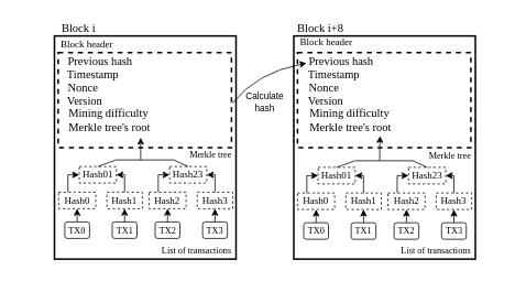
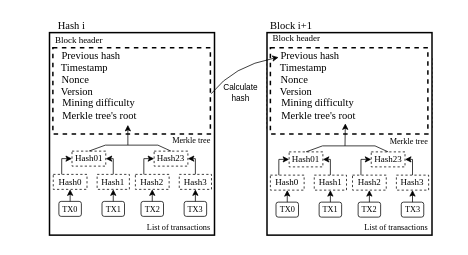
  <mxCell id="0" />
  <mxCell id="1" parent="0" />
- <mxCell id="2" value="Block i" style="text;html=1;strokeColor=none;fillColor=none;align=center;verticalAlign=middle;whiteSpace=wrap;rounded=0;fontSize=14;fontFamily=Times New Roman;" parent="1" vertex="1"><mxGeometry x="20" y="20" width="150" height="30" as="geometry" /></mxCell>
- <mxCell id="3" value="Block i+8" style="text;html=1;strokeColor=none;fillColor=none;align=center;verticalAlign=middle;whiteSpace=wrap;rounded=0;fontSize=14;fontFamily=Times New Roman;" parent="1" vertex="1"><mxGeometry x="313" y="20" width="150" height="30" as="geometry" /></mxCell>
+ <mxCell id="2" value="Hash i" style="text;html=1;strokeColor=none;fillColor=none;align=center;verticalAlign=middle;whiteSpace=wrap;rounded=0;fontSize=14;fontFamily=Times New Roman;" parent="1" vertex="1"><mxGeometry x="20" y="20" width="150" height="30" as="geometry" /></mxCell>
+ <mxCell id="3" value="Block i+1" style="text;html=1;strokeColor=none;fillColor=none;align=center;verticalAlign=middle;whiteSpace=wrap;rounded=0;fontSize=14;fontFamily=Times New Roman;" parent="1" vertex="1"><mxGeometry x="313" y="20" width="150" height="30" as="geometry" /></mxCell>
  <mxCell id="4" value="" style="group;fontFamily=Times New Roman;" parent="1" vertex="1" connectable="0"><mxGeometry x="30" y="53" width="285.5" height="264" as="geometry" /></mxCell>
  <mxCell id="5" value="" style="rounded=0;whiteSpace=wrap;html=1;fontSize=14;fontColor=default;fillColor=none;dashed=1;fontFamily=Times New Roman;" parent="4" vertex="1"><mxGeometry x="35.5" y="22" width="220" height="98" as="geometry" /></mxCell>
  <mxCell id="6" value="" style="rounded=0;whiteSpace=wrap;html=1;strokeWidth=2;fontFamily=Times New Roman;" parent="4" vertex="1"><mxGeometry x="35.5" y="-10" width="220" height="270" as="geometry" /></mxCell>
  <mxCell id="7" value="" style="rounded=0;whiteSpace=wrap;html=1;fontSize=11;fontColor=default;strokeColor=default;fillColor=none;dashed=1;strokeWidth=2;fontFamily=Times New Roman;" parent="4" vertex="1"><mxGeometry x="40" y="10" width="210" height="115" as="geometry" /></mxCell>
  <mxCell id="8" value="" style="group" vertex="1" connectable="0" parent="4"><mxGeometry x="49" y="6" width="137" height="104" as="geometry" /></mxCell>
  <mxCell id="9" value="Previous hash" style="text;html=1;strokeColor=none;fillColor=none;align=left;verticalAlign=middle;whiteSpace=wrap;rounded=0;fontSize=14;fontFamily=Times New Roman;" vertex="1" parent="8"><mxGeometry x="0.5" width="96.5" height="30" as="geometry" /></mxCell>
  <mxCell id="10" value="" style="group" vertex="1" connectable="0" parent="8"><mxGeometry y="17" width="137" height="87" as="geometry" /></mxCell>
  <mxCell id="11" value="Nonce" style="text;html=1;strokeColor=none;fillColor=none;align=left;verticalAlign=middle;whiteSpace=wrap;rounded=0;fontSize=14;fontFamily=Times New Roman;" vertex="1" parent="10"><mxGeometry x="1" y="16" width="130" height="30" as="geometry" /></mxCell>
  <mxCell id="12" value="Mining difficulty" style="text;html=1;strokeColor=none;fillColor=none;align=left;verticalAlign=middle;whiteSpace=wrap;rounded=0;fontSize=14;fontFamily=Times New Roman;" vertex="1" parent="10"><mxGeometry x="2" y="46" width="130" height="30" as="geometry" /></mxCell>
  <mxCell id="13" value="Version" style="text;html=1;strokeColor=none;fillColor=none;align=left;verticalAlign=middle;whiteSpace=wrap;rounded=0;fontSize=14;fontFamily=Times New Roman;" vertex="1" parent="10"><mxGeometry y="31" width="130" height="30" as="geometry" /></mxCell>
  <mxCell id="14" value="Merkle tree's root" style="text;html=1;strokeColor=none;fillColor=none;align=left;verticalAlign=middle;whiteSpace=wrap;rounded=0;fontSize=14;fontFamily=Times New Roman;" vertex="1" parent="10"><mxGeometry x="2" y="69" width="135" height="18" as="geometry" /></mxCell>
  <mxCell id="15" value="Timestamp" style="text;html=1;strokeColor=none;fillColor=none;align=left;verticalAlign=middle;whiteSpace=wrap;rounded=0;fontSize=14;fontFamily=Times New Roman;" vertex="1" parent="10"><mxGeometry width="96.5" height="30" as="geometry" /></mxCell>
  <mxCell id="16" value="" style="group" vertex="1" connectable="0" parent="4"><mxGeometry x="40.5" y="119" width="242" height="145" as="geometry" /></mxCell>
  <mxCell id="17" value="" style="group;flipH=0;fontFamily=Times New Roman;" parent="16" vertex="1" connectable="0"><mxGeometry y="29" width="101.5" height="87" as="geometry" /></mxCell>
  <mxCell id="18" value="Hash01" style="rounded=0;whiteSpace=wrap;html=1;dashed=1;fontSize=12;fontColor=default;fillColor=none;fontFamily=Times New Roman;" parent="17" vertex="1"><mxGeometry x="25" width="45" height="20" as="geometry" /></mxCell>
  <mxCell id="19" style="edgeStyle=orthogonalEdgeStyle;rounded=0;orthogonalLoop=1;jettySize=auto;html=1;exitX=0.25;exitY=0;exitDx=0;exitDy=0;entryX=0;entryY=0.5;entryDx=0;entryDy=0;fontSize=11;fontColor=default;fontFamily=Times New Roman;" parent="17" source="20" target="18" edge="1"><mxGeometry relative="1" as="geometry"><Array as="points"><mxPoint x="11" y="10" /></Array></mxGeometry></mxCell>
  <mxCell id="20" value="Hash0" style="rounded=0;whiteSpace=wrap;html=1;dashed=1;fontSize=12;fontColor=default;fillColor=none;fontFamily=Times New Roman;" parent="17" vertex="1"><mxGeometry y="31" width="45" height="20" as="geometry" /></mxCell>
  <mxCell id="21" style="edgeStyle=orthogonalEdgeStyle;rounded=0;orthogonalLoop=1;jettySize=auto;html=1;exitX=0.5;exitY=0;exitDx=0;exitDy=0;fontSize=11;fontColor=default;entryX=1;entryY=0.5;entryDx=0;entryDy=0;fontFamily=Times New Roman;" parent="17" source="22" target="18" edge="1"><mxGeometry relative="1" as="geometry"><Array as="points"><mxPoint x="80" y="10" /></Array></mxGeometry></mxCell>
  <mxCell id="22" value="Hash1" style="rounded=0;whiteSpace=wrap;html=1;dashed=1;fontSize=12;fontColor=default;fillColor=none;fontFamily=Times New Roman;" parent="17" vertex="1"><mxGeometry x="58.5" y="31" width="43" height="20" as="geometry" /></mxCell>
  <mxCell id="23" style="edgeStyle=orthogonalEdgeStyle;rounded=0;orthogonalLoop=1;jettySize=auto;html=1;exitX=0.5;exitY=0;exitDx=0;exitDy=0;entryX=0.5;entryY=1;entryDx=0;entryDy=0;fontSize=11;fontColor=default;fontFamily=Times New Roman;" parent="17" source="24" target="20" edge="1"><mxGeometry relative="1" as="geometry" /></mxCell>
  <mxCell id="24" value="&lt;font style=&quot;font-size: 11px;&quot;&gt;TX0&lt;/font&gt;" style="rounded=1;whiteSpace=wrap;html=1;fontSize=12;fontColor=default;fillColor=none;fontFamily=Times New Roman;" parent="17" vertex="1"><mxGeometry x="7.5" y="67" width="30" height="20" as="geometry" /></mxCell>
  <mxCell id="25" style="edgeStyle=orthogonalEdgeStyle;rounded=0;orthogonalLoop=1;jettySize=auto;html=1;exitX=0.5;exitY=0;exitDx=0;exitDy=0;entryX=0.5;entryY=1;entryDx=0;entryDy=0;fontSize=11;fontColor=default;fontFamily=Times New Roman;" parent="17" source="26" target="22" edge="1"><mxGeometry relative="1" as="geometry" /></mxCell>
  <mxCell id="26" value="&lt;font style=&quot;font-size: 11px;&quot;&gt;TX1&lt;/font&gt;" style="rounded=1;whiteSpace=wrap;html=1;fontSize=12;fontColor=default;fillColor=none;fontFamily=Times New Roman;" parent="17" vertex="1"><mxGeometry x="65" y="67" width="30" height="20" as="geometry" /></mxCell>
  <mxCell id="27" value="" style="group;flipH=0;fontFamily=Times New Roman;" parent="16" vertex="1" connectable="0"><mxGeometry x="109.5" y="29" width="101.5" height="87" as="geometry" /></mxCell>
  <mxCell id="28" value="Hash23" style="rounded=0;whiteSpace=wrap;html=1;dashed=1;fontSize=12;fontColor=default;fillColor=none;fontFamily=Times New Roman;" parent="27" vertex="1"><mxGeometry x="25" width="45" height="20" as="geometry" /></mxCell>
  <mxCell id="29" style="edgeStyle=orthogonalEdgeStyle;rounded=0;orthogonalLoop=1;jettySize=auto;html=1;exitX=0.25;exitY=0;exitDx=0;exitDy=0;entryX=0;entryY=0.5;entryDx=0;entryDy=0;fontSize=11;fontColor=default;fontFamily=Times New Roman;" parent="27" source="30" target="28" edge="1"><mxGeometry relative="1" as="geometry"><Array as="points"><mxPoint x="11" y="10" /></Array></mxGeometry></mxCell>
  <mxCell id="30" value="Hash2" style="rounded=0;whiteSpace=wrap;html=1;dashed=1;fontSize=12;fontColor=default;fillColor=none;fontFamily=Times New Roman;" parent="27" vertex="1"><mxGeometry y="31" width="45" height="20" as="geometry" /></mxCell>
  <mxCell id="31" style="edgeStyle=orthogonalEdgeStyle;rounded=0;orthogonalLoop=1;jettySize=auto;html=1;exitX=0.5;exitY=0;exitDx=0;exitDy=0;fontSize=11;fontColor=default;entryX=1;entryY=0.5;entryDx=0;entryDy=0;fontFamily=Times New Roman;" parent="27" source="32" target="28" edge="1"><mxGeometry relative="1" as="geometry"><Array as="points"><mxPoint x="80" y="10" /></Array></mxGeometry></mxCell>
  <mxCell id="32" value="Hash3" style="rounded=0;whiteSpace=wrap;html=1;dashed=1;fontSize=12;fontColor=default;fillColor=none;fontFamily=Times New Roman;" parent="27" vertex="1"><mxGeometry x="58.5" y="31" width="43" height="20" as="geometry" /></mxCell>
  <mxCell id="33" style="edgeStyle=orthogonalEdgeStyle;rounded=0;orthogonalLoop=1;jettySize=auto;html=1;exitX=0.5;exitY=0;exitDx=0;exitDy=0;entryX=0.5;entryY=1;entryDx=0;entryDy=0;fontSize=11;fontColor=default;fontFamily=Times New Roman;" parent="27" source="34" target="30" edge="1"><mxGeometry relative="1" as="geometry" /></mxCell>
  <mxCell id="34" value="&lt;font style=&quot;font-size: 11px;&quot;&gt;TX2&lt;/font&gt;" style="rounded=1;whiteSpace=wrap;html=1;fontSize=12;fontColor=default;fillColor=none;fontFamily=Times New Roman;" parent="27" vertex="1"><mxGeometry x="7.5" y="67" width="30" height="20" as="geometry" /></mxCell>
  <mxCell id="35" style="edgeStyle=orthogonalEdgeStyle;rounded=0;orthogonalLoop=1;jettySize=auto;html=1;exitX=0.5;exitY=0;exitDx=0;exitDy=0;entryX=0.5;entryY=1;entryDx=0;entryDy=0;fontSize=11;fontColor=default;fontFamily=Times New Roman;" parent="27" source="36" target="32" edge="1"><mxGeometry relative="1" as="geometry" /></mxCell>
  <mxCell id="36" value="&lt;font style=&quot;font-size: 11px;&quot;&gt;TX3&lt;/font&gt;" style="rounded=1;whiteSpace=wrap;html=1;fontSize=12;fontColor=default;fillColor=none;fontFamily=Times New Roman;" parent="27" vertex="1"><mxGeometry x="65" y="67" width="30" height="20" as="geometry" /></mxCell>
  <mxCell id="37" value="List of transactions" style="text;html=1;strokeColor=none;fillColor=none;align=center;verticalAlign=middle;whiteSpace=wrap;rounded=0;dashed=1;fontSize=11;fontColor=default;fontFamily=Times New Roman;" parent="16" vertex="1"><mxGeometry x="109.5" y="115" width="115.5" height="30" as="geometry" /></mxCell>
  <mxCell id="38" value="" style="endArrow=classic;html=1;rounded=0;fontSize=11;fontColor=default;exitX=0.5;exitY=0;exitDx=0;exitDy=0;fontFamily=Times New Roman;entryX=0.659;entryY=1.167;entryDx=0;entryDy=0;entryPerimeter=0;" parent="16" source="28" edge="1" target="14"><mxGeometry width="50" height="50" relative="1" as="geometry"><mxPoint x="157" y="12" as="sourcePoint" /><mxPoint x="99.5" y="1" as="targetPoint" /><Array as="points"><mxPoint x="139.5" y="21" /><mxPoint x="99.5" y="21" /></Array></mxGeometry></mxCell>
  <mxCell id="39" value="" style="endArrow=none;html=1;rounded=0;fontSize=11;fontColor=default;exitX=0.5;exitY=0;exitDx=0;exitDy=0;fontFamily=Times New Roman;" parent="16" source="18" edge="1"><mxGeometry width="50" height="50" relative="1" as="geometry"><mxPoint x="85" y="68" as="sourcePoint" /><mxPoint x="99.5" y="21" as="targetPoint" /><Array as="points"><mxPoint x="69.5" y="21" /></Array></mxGeometry></mxCell>
  <mxCell id="40" value="Merkle tree" style="text;html=1;strokeColor=none;fillColor=none;align=center;verticalAlign=middle;whiteSpace=wrap;rounded=0;dashed=1;fontSize=11;fontColor=default;fontFamily=Times New Roman;" parent="16" vertex="1"><mxGeometry x="126.5" width="115.5" height="30" as="geometry" /></mxCell>
  <mxCell id="41" value="" style="rounded=0;whiteSpace=wrap;html=1;fontSize=14;fontColor=default;fillColor=none;dashed=1;fontFamily=Times New Roman;" parent="1" vertex="1"><mxGeometry x="355.5" y="75" width="220" height="98" as="geometry" /></mxCell>
  <mxCell id="42" value="" style="rounded=0;whiteSpace=wrap;html=1;strokeWidth=2;fontFamily=Times New Roman;" parent="1" vertex="1"><mxGeometry x="355.5" y="43" width="220" height="270" as="geometry" /></mxCell>
  <mxCell id="43" value="&lt;font style=&quot;font-size: 12px;&quot;&gt;Block header&lt;/font&gt;" style="text;html=1;strokeColor=none;fillColor=none;align=center;verticalAlign=middle;whiteSpace=wrap;rounded=0;fontSize=14;fontFamily=Times New Roman;" parent="1" vertex="1"><mxGeometry x="320" y="36" width="150" height="30" as="geometry" /></mxCell>
  <mxCell id="44" value="" style="rounded=0;whiteSpace=wrap;html=1;fontSize=11;fontColor=default;strokeColor=default;fillColor=none;dashed=1;strokeWidth=2;fontFamily=Times New Roman;" parent="1" vertex="1"><mxGeometry x="360" y="63" width="210" height="115" as="geometry" /></mxCell>
  <mxCell id="45" value="&lt;font style=&quot;font-size: 12px;&quot;&gt;Block header&lt;/font&gt;" style="text;html=1;strokeColor=none;fillColor=none;align=center;verticalAlign=middle;whiteSpace=wrap;rounded=0;fontSize=14;fontFamily=Times New Roman;" parent="1" vertex="1"><mxGeometry x="30" y="38" width="150" height="30" as="geometry" /></mxCell>
  <mxCell id="46" value="" style="group" vertex="1" connectable="0" parent="1"><mxGeometry x="371" y="59" width="137" height="104" as="geometry" /></mxCell>
  <mxCell id="47" value="Previous hash" style="text;html=1;strokeColor=none;fillColor=none;align=left;verticalAlign=middle;whiteSpace=wrap;rounded=0;fontSize=14;fontFamily=Times New Roman;" parent="46" vertex="1"><mxGeometry x="0.5" width="96.5" height="30" as="geometry" /></mxCell>
  <mxCell id="48" value="" style="group" vertex="1" connectable="0" parent="46"><mxGeometry y="17" width="137" height="87" as="geometry" /></mxCell>
  <mxCell id="49" value="Nonce" style="text;html=1;strokeColor=none;fillColor=none;align=left;verticalAlign=middle;whiteSpace=wrap;rounded=0;fontSize=14;fontFamily=Times New Roman;" parent="48" vertex="1"><mxGeometry x="1" y="16" width="130" height="30" as="geometry" /></mxCell>
  <mxCell id="50" value="Mining difficulty" style="text;html=1;strokeColor=none;fillColor=none;align=left;verticalAlign=middle;whiteSpace=wrap;rounded=0;fontSize=14;fontFamily=Times New Roman;" parent="48" vertex="1"><mxGeometry x="2" y="46" width="130" height="30" as="geometry" /></mxCell>
  <mxCell id="51" value="Version" style="text;html=1;strokeColor=none;fillColor=none;align=left;verticalAlign=middle;whiteSpace=wrap;rounded=0;fontSize=14;fontFamily=Times New Roman;" parent="48" vertex="1"><mxGeometry y="31" width="130" height="30" as="geometry" /></mxCell>
  <mxCell id="52" value="Merkle tree's root" style="text;html=1;strokeColor=none;fillColor=none;align=left;verticalAlign=middle;whiteSpace=wrap;rounded=0;fontSize=14;fontFamily=Times New Roman;" parent="48" vertex="1"><mxGeometry x="2" y="69" width="135" height="18" as="geometry" /></mxCell>
  <mxCell id="53" value="Timestamp" style="text;html=1;strokeColor=none;fillColor=none;align=left;verticalAlign=middle;whiteSpace=wrap;rounded=0;fontSize=14;fontFamily=Times New Roman;" parent="48" vertex="1"><mxGeometry width="96.5" height="30" as="geometry" /></mxCell>
  <mxCell id="54" value="Calculate &lt;br&gt;hash" style="curved=1;endArrow=classic;html=1;rounded=0;fontSize=11;fontColor=default;exitX=1;exitY=0.5;exitDx=0;exitDy=0;entryX=0;entryY=0;entryDx=0;entryDy=0;" parent="1" target="53" edge="1"><mxGeometry x="-0.532" y="-30" width="50" height="50" relative="1" as="geometry"><mxPoint x="281" y="124.5" as="sourcePoint" /><mxPoint x="372" y="80" as="targetPoint" /><Array as="points"><mxPoint x="311" y="87" /></Array><mxPoint x="-1" as="offset" /></mxGeometry></mxCell>
  <mxCell id="55" value="" style="group;flipH=0;fontFamily=Times New Roman;" vertex="1" connectable="0" parent="1"><mxGeometry x="360" y="202" width="101.5" height="87" as="geometry" /></mxCell>
  <mxCell id="56" value="Hash01" style="rounded=0;whiteSpace=wrap;html=1;dashed=1;fontSize=12;fontColor=default;fillColor=none;fontFamily=Times New Roman;" vertex="1" parent="55"><mxGeometry x="25" width="45" height="20" as="geometry" /></mxCell>
  <mxCell id="57" style="edgeStyle=orthogonalEdgeStyle;rounded=0;orthogonalLoop=1;jettySize=auto;html=1;exitX=0.25;exitY=0;exitDx=0;exitDy=0;entryX=0;entryY=0.5;entryDx=0;entryDy=0;fontSize=11;fontColor=default;fontFamily=Times New Roman;" edge="1" parent="55" source="58" target="56"><mxGeometry relative="1" as="geometry"><Array as="points"><mxPoint x="11" y="10" /></Array></mxGeometry></mxCell>
  <mxCell id="58" value="Hash0" style="rounded=0;whiteSpace=wrap;html=1;dashed=1;fontSize=12;fontColor=default;fillColor=none;fontFamily=Times New Roman;" vertex="1" parent="55"><mxGeometry y="31" width="45" height="20" as="geometry" /></mxCell>
  <mxCell id="59" style="edgeStyle=orthogonalEdgeStyle;rounded=0;orthogonalLoop=1;jettySize=auto;html=1;exitX=0.5;exitY=0;exitDx=0;exitDy=0;fontSize=11;fontColor=default;entryX=1;entryY=0.5;entryDx=0;entryDy=0;fontFamily=Times New Roman;" edge="1" parent="55" source="60" target="56"><mxGeometry relative="1" as="geometry"><Array as="points"><mxPoint x="80" y="10" /></Array></mxGeometry></mxCell>
  <mxCell id="60" value="Hash1" style="rounded=0;whiteSpace=wrap;html=1;dashed=1;fontSize=12;fontColor=default;fillColor=none;fontFamily=Times New Roman;" vertex="1" parent="55"><mxGeometry x="58.5" y="31" width="43" height="20" as="geometry" /></mxCell>
  <mxCell id="61" style="edgeStyle=orthogonalEdgeStyle;rounded=0;orthogonalLoop=1;jettySize=auto;html=1;exitX=0.5;exitY=0;exitDx=0;exitDy=0;entryX=0.5;entryY=1;entryDx=0;entryDy=0;fontSize=11;fontColor=default;fontFamily=Times New Roman;" edge="1" parent="55" source="62" target="58"><mxGeometry relative="1" as="geometry" /></mxCell>
  <mxCell id="62" value="&lt;font style=&quot;font-size: 11px;&quot;&gt;TX0&lt;/font&gt;" style="rounded=1;whiteSpace=wrap;html=1;fontSize=12;fontColor=default;fillColor=none;fontFamily=Times New Roman;" vertex="1" parent="55"><mxGeometry x="7.5" y="67" width="30" height="20" as="geometry" /></mxCell>
  <mxCell id="63" style="edgeStyle=orthogonalEdgeStyle;rounded=0;orthogonalLoop=1;jettySize=auto;html=1;exitX=0.5;exitY=0;exitDx=0;exitDy=0;entryX=0.5;entryY=1;entryDx=0;entryDy=0;fontSize=11;fontColor=default;fontFamily=Times New Roman;" edge="1" parent="55" source="64" target="60"><mxGeometry relative="1" as="geometry" /></mxCell>
  <mxCell id="64" value="&lt;font style=&quot;font-size: 11px;&quot;&gt;TX1&lt;/font&gt;" style="rounded=1;whiteSpace=wrap;html=1;fontSize=12;fontColor=default;fillColor=none;fontFamily=Times New Roman;" vertex="1" parent="55"><mxGeometry x="65" y="67" width="30" height="20" as="geometry" /></mxCell>
  <mxCell id="65" value="" style="group;flipH=0;fontFamily=Times New Roman;" vertex="1" connectable="0" parent="1"><mxGeometry x="469.5" y="202" width="101.5" height="87" as="geometry" /></mxCell>
  <mxCell id="66" value="Hash23" style="rounded=0;whiteSpace=wrap;html=1;dashed=1;fontSize=12;fontColor=default;fillColor=none;fontFamily=Times New Roman;" vertex="1" parent="65"><mxGeometry x="25" width="45" height="20" as="geometry" /></mxCell>
  <mxCell id="67" style="edgeStyle=orthogonalEdgeStyle;rounded=0;orthogonalLoop=1;jettySize=auto;html=1;exitX=0.25;exitY=0;exitDx=0;exitDy=0;entryX=0;entryY=0.5;entryDx=0;entryDy=0;fontSize=11;fontColor=default;fontFamily=Times New Roman;" edge="1" parent="65" source="68" target="66"><mxGeometry relative="1" as="geometry"><Array as="points"><mxPoint x="11" y="10" /></Array></mxGeometry></mxCell>
  <mxCell id="68" value="Hash2" style="rounded=0;whiteSpace=wrap;html=1;dashed=1;fontSize=12;fontColor=default;fillColor=none;fontFamily=Times New Roman;" vertex="1" parent="65"><mxGeometry y="31" width="45" height="20" as="geometry" /></mxCell>
  <mxCell id="69" style="edgeStyle=orthogonalEdgeStyle;rounded=0;orthogonalLoop=1;jettySize=auto;html=1;exitX=0.5;exitY=0;exitDx=0;exitDy=0;fontSize=11;fontColor=default;entryX=1;entryY=0.5;entryDx=0;entryDy=0;fontFamily=Times New Roman;" edge="1" parent="65" source="70" target="66"><mxGeometry relative="1" as="geometry"><Array as="points"><mxPoint x="80" y="10" /></Array></mxGeometry></mxCell>
  <mxCell id="70" value="Hash3" style="rounded=0;whiteSpace=wrap;html=1;dashed=1;fontSize=12;fontColor=default;fillColor=none;fontFamily=Times New Roman;" vertex="1" parent="65"><mxGeometry x="58.5" y="31" width="43" height="20" as="geometry" /></mxCell>
  <mxCell id="71" style="edgeStyle=orthogonalEdgeStyle;rounded=0;orthogonalLoop=1;jettySize=auto;html=1;exitX=0.5;exitY=0;exitDx=0;exitDy=0;entryX=0.5;entryY=1;entryDx=0;entryDy=0;fontSize=11;fontColor=default;fontFamily=Times New Roman;" edge="1" parent="65" source="72" target="68"><mxGeometry relative="1" as="geometry" /></mxCell>
  <mxCell id="72" value="&lt;font style=&quot;font-size: 11px;&quot;&gt;TX2&lt;/font&gt;" style="rounded=1;whiteSpace=wrap;html=1;fontSize=12;fontColor=default;fillColor=none;fontFamily=Times New Roman;" vertex="1" parent="65"><mxGeometry x="7.5" y="67" width="30" height="20" as="geometry" /></mxCell>
  <mxCell id="73" style="edgeStyle=orthogonalEdgeStyle;rounded=0;orthogonalLoop=1;jettySize=auto;html=1;exitX=0.5;exitY=0;exitDx=0;exitDy=0;entryX=0.5;entryY=1;entryDx=0;entryDy=0;fontSize=11;fontColor=default;fontFamily=Times New Roman;" edge="1" parent="65" source="74" target="70"><mxGeometry relative="1" as="geometry" /></mxCell>
  <mxCell id="74" value="&lt;font style=&quot;font-size: 11px;&quot;&gt;TX3&lt;/font&gt;" style="rounded=1;whiteSpace=wrap;html=1;fontSize=12;fontColor=default;fillColor=none;fontFamily=Times New Roman;" vertex="1" parent="65"><mxGeometry x="65" y="67" width="30" height="20" as="geometry" /></mxCell>
  <mxCell id="75" value="List of transactions" style="text;html=1;strokeColor=none;fillColor=none;align=center;verticalAlign=middle;whiteSpace=wrap;rounded=0;dashed=1;fontSize=11;fontColor=default;fontFamily=Times New Roman;" vertex="1" parent="1"><mxGeometry x="469.5" y="288" width="115.5" height="30" as="geometry" /></mxCell>
  <mxCell id="76" value="" style="endArrow=classic;html=1;rounded=0;fontSize=11;fontColor=default;exitX=0.5;exitY=0;exitDx=0;exitDy=0;fontFamily=Times New Roman;entryX=0.644;entryY=1.056;entryDx=0;entryDy=0;entryPerimeter=0;" edge="1" parent="1" source="66" target="52"><mxGeometry width="50" height="50" relative="1" as="geometry"><mxPoint x="517" y="185" as="sourcePoint" /><mxPoint x="459.5" y="174" as="targetPoint" /><Array as="points"><mxPoint x="499.5" y="194" /><mxPoint x="459.5" y="194" /></Array></mxGeometry></mxCell>
  <mxCell id="77" value="" style="endArrow=none;html=1;rounded=0;fontSize=11;fontColor=default;exitX=0.5;exitY=0;exitDx=0;exitDy=0;fontFamily=Times New Roman;" edge="1" parent="1" source="56"><mxGeometry width="50" height="50" relative="1" as="geometry"><mxPoint x="445" y="241" as="sourcePoint" /><mxPoint x="459.5" y="194" as="targetPoint" /><Array as="points"><mxPoint x="429.5" y="194" /></Array></mxGeometry></mxCell>
  <mxCell id="78" value="Merkle tree" style="text;html=1;strokeColor=none;fillColor=none;align=center;verticalAlign=middle;whiteSpace=wrap;rounded=0;dashed=1;fontSize=11;fontColor=default;fontFamily=Times New Roman;" vertex="1" parent="1"><mxGeometry x="486.5" y="173" width="115.5" height="30" as="geometry" /></mxCell>
